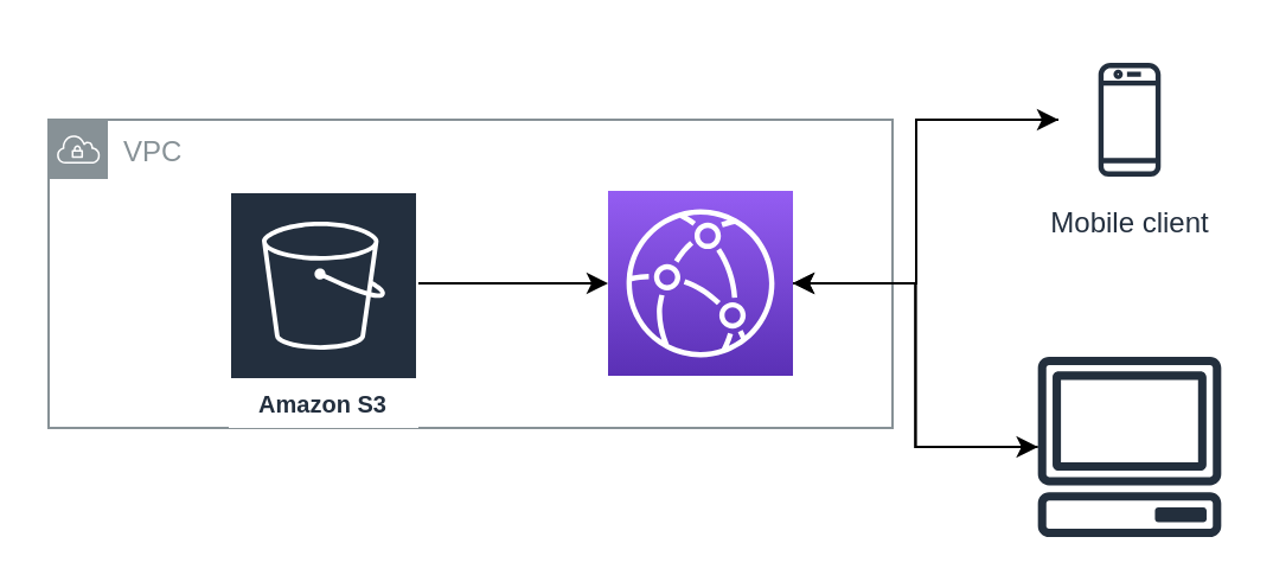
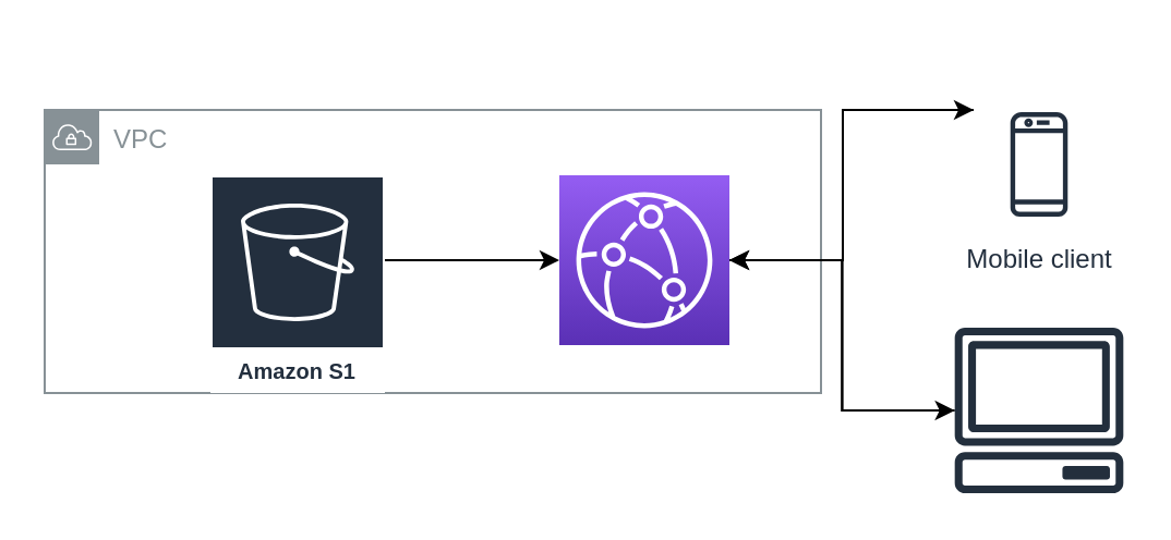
  <mxCell id="0" />
  <mxCell id="1" parent="0" />
  <mxCell id="2" style="edgeStyle=orthogonalEdgeStyle;rounded=0;orthogonalLoop=1;jettySize=auto;html=1;exitX=1;exitY=0.5;exitDx=0;exitDy=0;exitPerimeter=0;" edge="1" parent="1" source="5" target="11"><mxGeometry relative="1" as="geometry"><Array as="points"><mxPoint x="386" y="119" /><mxPoint x="386" y="50" /></Array></mxGeometry></mxCell>
  <mxCell id="3" value="VPC" style="sketch=0;outlineConnect=0;gradientColor=none;html=1;whiteSpace=wrap;fontSize=12;fontStyle=0;shape=mxgraph.aws4.group;grIcon=mxgraph.aws4.group_vpc;strokeColor=#879196;fillColor=none;verticalAlign=top;align=left;spacingLeft=30;fontColor=#879196;dashed=0;" vertex="1" parent="1"><mxGeometry x="20" y="50" width="356" height="130" as="geometry" /></mxCell>
  <mxCell id="4" style="edgeStyle=orthogonalEdgeStyle;rounded=0;orthogonalLoop=1;jettySize=auto;html=1;" edge="1" parent="1" source="5" target="9"><mxGeometry relative="1" as="geometry" /></mxCell>
  <mxCell id="5" value="" style="sketch=0;points=[[0,0,0],[0.25,0,0],[0.5,0,0],[0.75,0,0],[1,0,0],[0,1,0],[0.25,1,0],[0.5,1,0],[0.75,1,0],[1,1,0],[0,0.25,0],[0,0.5,0],[0,0.75,0],[1,0.25,0],[1,0.5,0],[1,0.75,0]];outlineConnect=0;fontColor=#232F3E;gradientColor=#945DF2;gradientDirection=north;fillColor=#5A30B5;strokeColor=#ffffff;dashed=0;verticalLabelPosition=bottom;verticalAlign=top;align=center;html=1;fontSize=12;fontStyle=0;aspect=fixed;shape=mxgraph.aws4.resourceIcon;resIcon=mxgraph.aws4.cloudfront;" vertex="1" parent="1"><mxGeometry x="256" y="80" width="78" height="78" as="geometry" /></mxCell>
  <mxCell id="6" style="edgeStyle=orthogonalEdgeStyle;rounded=0;orthogonalLoop=1;jettySize=auto;html=1;" edge="1" parent="1" source="7" target="5"><mxGeometry relative="1" as="geometry"><Array as="points"><mxPoint x="196" y="119" /><mxPoint x="196" y="119" /></Array></mxGeometry></mxCell>
- <mxCell id="7" value="Amazon S3" style="sketch=0;outlineConnect=0;fontColor=#232F3E;gradientColor=none;strokeColor=#ffffff;fillColor=#232F3E;dashed=0;verticalLabelPosition=middle;verticalAlign=bottom;align=center;html=1;whiteSpace=wrap;fontSize=10;fontStyle=1;spacing=3;shape=mxgraph.aws4.productIcon;prIcon=mxgraph.aws4.s3;" vertex="1" parent="1"><mxGeometry x="96" y="80" width="80" height="100" as="geometry" /></mxCell>
+ <mxCell id="7" value="Amazon S1" style="sketch=0;outlineConnect=0;fontColor=#232F3E;gradientColor=none;strokeColor=#ffffff;fillColor=#232F3E;dashed=0;verticalLabelPosition=middle;verticalAlign=bottom;align=center;html=1;whiteSpace=wrap;fontSize=10;fontStyle=1;spacing=3;shape=mxgraph.aws4.productIcon;prIcon=mxgraph.aws4.s3;" vertex="1" parent="1"><mxGeometry x="96" y="80" width="80" height="100" as="geometry" /></mxCell>
  <mxCell id="8" style="edgeStyle=orthogonalEdgeStyle;rounded=0;orthogonalLoop=1;jettySize=auto;html=1;entryX=1;entryY=0.5;entryDx=0;entryDy=0;entryPerimeter=0;" edge="1" parent="1" source="9" target="5"><mxGeometry relative="1" as="geometry" /></mxCell>
  <mxCell id="9" value="" style="sketch=0;outlineConnect=0;fontColor=#232F3E;gradientColor=none;fillColor=#232F3D;strokeColor=none;dashed=0;verticalLabelPosition=bottom;verticalAlign=top;align=center;html=1;fontSize=12;fontStyle=0;aspect=fixed;pointerEvents=1;shape=mxgraph.aws4.client;" vertex="1" parent="1"><mxGeometry x="437" y="150" width="78" height="76" as="geometry" /></mxCell>
  <mxCell id="10" style="edgeStyle=orthogonalEdgeStyle;rounded=0;orthogonalLoop=1;jettySize=auto;html=1;" edge="1" parent="1" source="11" target="5"><mxGeometry relative="1" as="geometry"><Array as="points"><mxPoint x="386" y="50" /><mxPoint x="386" y="119" /></Array></mxGeometry></mxCell>
- <mxCell id="11" value="Mobile client" style="sketch=0;outlineConnect=0;fontColor=#232F3E;gradientColor=none;strokeColor=#232F3E;fillColor=#ffffff;dashed=0;verticalLabelPosition=bottom;verticalAlign=top;align=center;html=1;fontSize=12;fontStyle=0;aspect=fixed;shape=mxgraph.aws4.resourceIcon;resIcon=mxgraph.aws4.mobile_client;" vertex="1" parent="1"><mxGeometry x="446" y="20" width="60" height="60" as="geometry" /></mxCell>
+ <mxCell id="11" value="Mobile client" style="sketch=0;outlineConnect=0;fontColor=#232F3E;gradientColor=none;strokeColor=#232F3E;fillColor=#ffffff;dashed=0;verticalLabelPosition=bottom;verticalAlign=top;align=center;html=1;fontSize=12;fontStyle=0;aspect=fixed;shape=mxgraph.aws4.resourceIcon;resIcon=mxgraph.aws4.mobile_client;" vertex="1" parent="1"><mxGeometry x="446" y="45" width="60" height="60" as="geometry" /></mxCell>
